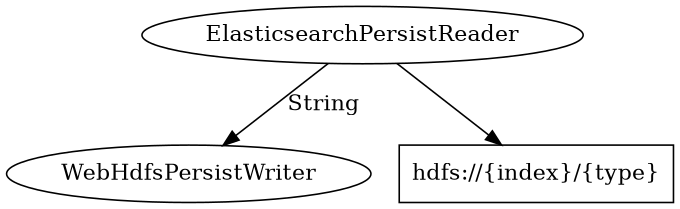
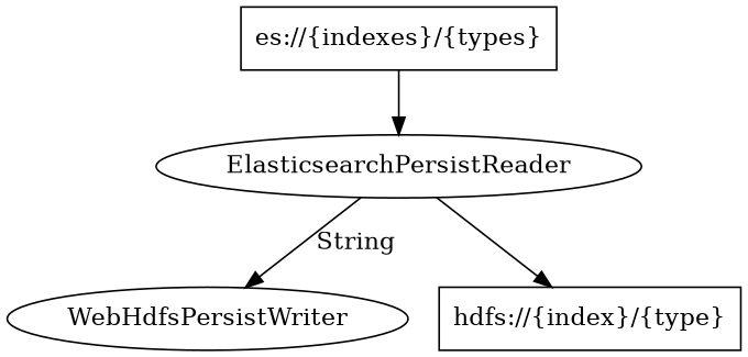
  digraph {
    node [shape=ellipse]
    n1 [label=ElasticsearchPersistReader]
    n2 [label=WebHdfsPersistWriter]
    n3 [label="hdfs://{index}/{type}" shape=box]
+   n4 [label="es://{indexes}/{types}" shape=box]
    n1 -> n2 [label=String]
    n1 -> n3
+   n4 -> n1
  }
